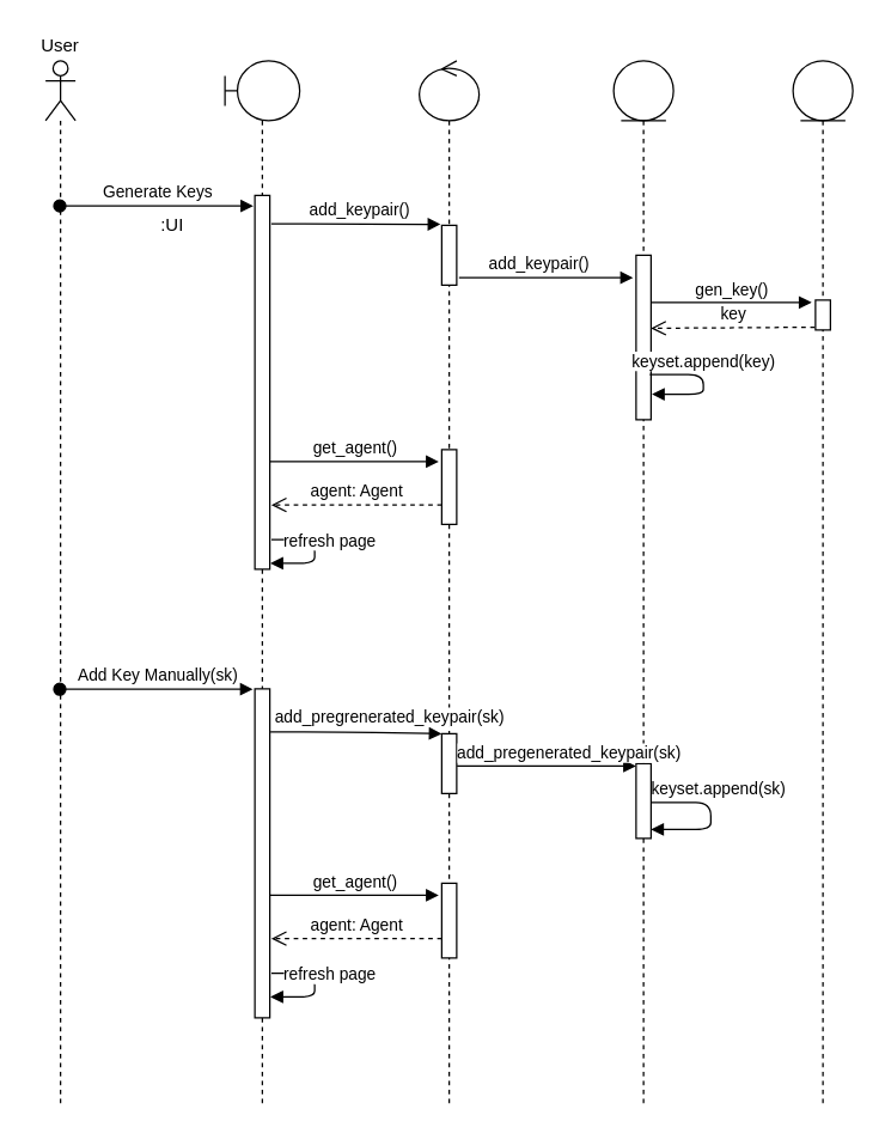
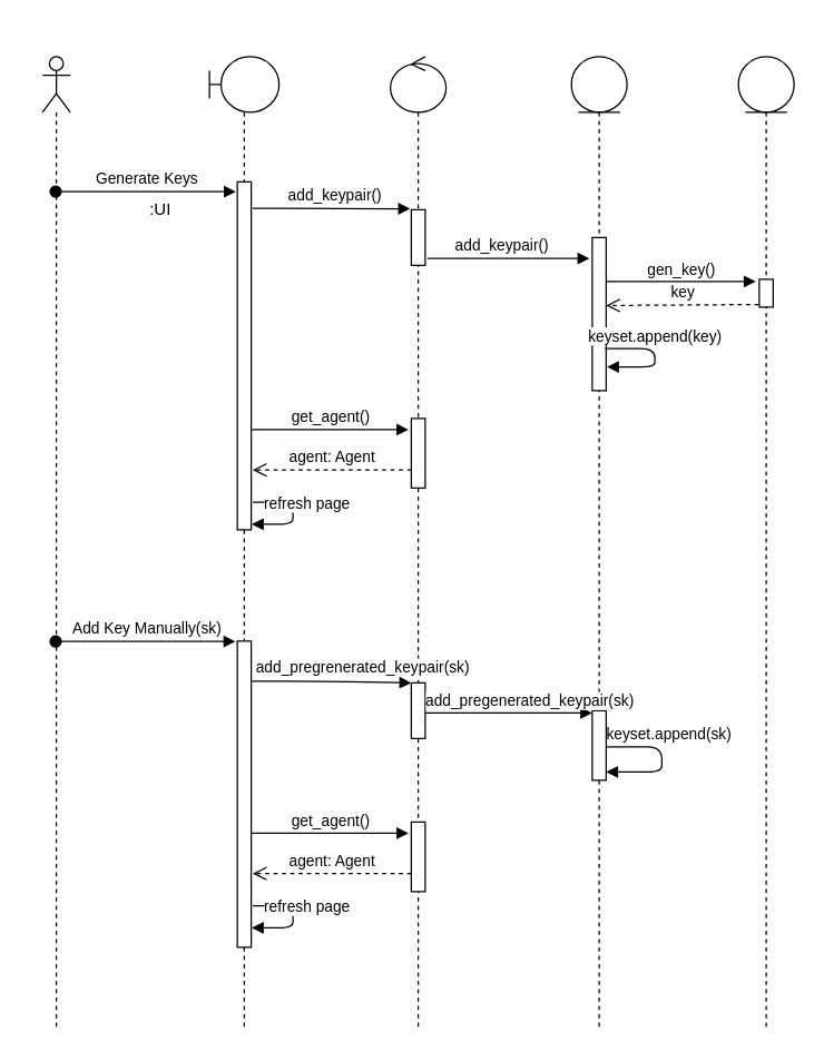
  <mxCell id="0" />
  <mxCell id="1" parent="0" />
  <mxCell id="2" value="" style="shape=umlLifeline;participant=umlActor;perimeter=lifelinePerimeter;whiteSpace=wrap;html=1;container=1;collapsible=0;recursiveResize=0;verticalAlign=top;spacingTop=36;outlineConnect=0;" vertex="1" parent="1"><mxGeometry x="30" y="40" width="20" height="700" as="geometry" /></mxCell>
  <mxCell id="3" value="" style="shape=umlLifeline;participant=umlBoundary;perimeter=lifelinePerimeter;whiteSpace=wrap;html=1;container=1;collapsible=0;recursiveResize=0;verticalAlign=top;spacingTop=36;outlineConnect=0;" vertex="1" parent="1"><mxGeometry x="150" y="40" width="50" height="700" as="geometry" /></mxCell>
  <mxCell id="4" value="" style="html=1;points=[];perimeter=orthogonalPerimeter;" vertex="1" parent="3"><mxGeometry x="20" y="90" width="10" height="250" as="geometry" /></mxCell>
  <mxCell id="5" value="refresh page" style="html=1;verticalAlign=bottom;endArrow=block;exitX=1.107;exitY=0.921;exitDx=0;exitDy=0;exitPerimeter=0;edgeStyle=orthogonalEdgeStyle;entryX=1.038;entryY=0.984;entryDx=0;entryDy=0;entryPerimeter=0;" edge="1" parent="3" source="4" target="4"><mxGeometry x="0.041" y="10" width="80" relative="1" as="geometry"><mxPoint x="45" y="320" as="sourcePoint" /><mxPoint x="120" y="350" as="targetPoint" /><Array as="points"><mxPoint x="60" y="320" /><mxPoint x="60" y="336" /></Array><mxPoint as="offset" /></mxGeometry></mxCell>
  <mxCell id="6" value="" style="html=1;points=[];perimeter=orthogonalPerimeter;" vertex="1" parent="3"><mxGeometry x="20" y="420" width="10" height="220" as="geometry" /></mxCell>
  <mxCell id="7" value="Generate Keys" style="html=1;verticalAlign=bottom;startArrow=oval;startFill=1;endArrow=block;startSize=8;edgeStyle=orthogonalEdgeStyle;" edge="1" parent="1" source="2"><mxGeometry width="60" relative="1" as="geometry"><mxPoint x="110" y="140" as="sourcePoint" /><mxPoint x="169" y="137" as="targetPoint" /><Array as="points"><mxPoint x="80" y="137" /><mxPoint x="80" y="137" /></Array></mxGeometry></mxCell>
  <mxCell id="8" value="" style="shape=umlLifeline;participant=umlControl;perimeter=lifelinePerimeter;whiteSpace=wrap;html=1;container=1;collapsible=0;recursiveResize=0;verticalAlign=top;spacingTop=36;outlineConnect=0;" vertex="1" parent="1"><mxGeometry x="280" y="40" width="40" height="700" as="geometry" /></mxCell>
  <mxCell id="9" value="" style="html=1;points=[];perimeter=orthogonalPerimeter;" vertex="1" parent="8"><mxGeometry x="15" y="110" width="10" height="40" as="geometry" /></mxCell>
  <mxCell id="10" value="" style="html=1;points=[];perimeter=orthogonalPerimeter;" vertex="1" parent="8"><mxGeometry x="15" y="260" width="10" height="50" as="geometry" /></mxCell>
  <mxCell id="11" value="" style="html=1;points=[];perimeter=orthogonalPerimeter;" vertex="1" parent="8"><mxGeometry x="15" y="450" width="10" height="40" as="geometry" /></mxCell>
  <mxCell id="12" value="refresh page" style="html=1;verticalAlign=bottom;endArrow=block;exitX=1.107;exitY=0.921;exitDx=0;exitDy=0;exitPerimeter=0;edgeStyle=orthogonalEdgeStyle;entryX=1.038;entryY=0.984;entryDx=0;entryDy=0;entryPerimeter=0;" edge="1" parent="8"><mxGeometry x="0.041" y="10" width="80" relative="1" as="geometry"><mxPoint x="-98.93" y="610.25" as="sourcePoint" /><mxPoint x="-99.62" y="626.0" as="targetPoint" /><Array as="points"><mxPoint x="-70" y="610" /><mxPoint x="-70" y="626" /></Array><mxPoint as="offset" /></mxGeometry></mxCell>
  <mxCell id="13" value="" style="html=1;points=[];perimeter=orthogonalPerimeter;" vertex="1" parent="8"><mxGeometry x="15" y="550" width="10" height="50" as="geometry" /></mxCell>
  <mxCell id="14" value="get_agent()" style="html=1;verticalAlign=bottom;endArrow=block;" edge="1" parent="8"><mxGeometry width="80" relative="1" as="geometry"><mxPoint x="-100" y="558" as="sourcePoint" /><mxPoint x="13" y="558" as="targetPoint" /></mxGeometry></mxCell>
  <mxCell id="15" value="agent: Agent" style="html=1;verticalAlign=bottom;endArrow=open;dashed=1;endSize=8;edgeStyle=orthogonalEdgeStyle;" edge="1" parent="8"><mxGeometry relative="1" as="geometry"><mxPoint x="15" y="587" as="sourcePoint" /><mxPoint x="-99" y="587" as="targetPoint" /></mxGeometry></mxCell>
  <mxCell id="16" value=":UI" style="text;html=1;strokeColor=none;fillColor=none;align=center;verticalAlign=middle;whiteSpace=wrap;rounded=0;" vertex="1" parent="1"><mxGeometry x="95" y="140" width="40" height="20" as="geometry" /></mxCell>
- <mxCell id="17" value="User" style="text;html=1;strokeColor=none;fillColor=none;align=center;verticalAlign=middle;whiteSpace=wrap;rounded=0;" vertex="1" parent="1"><mxGeometry x="20" y="20" width="40" height="20" as="geometry" /></mxCell>
  <mxCell id="18" value="add_keypair()" style="html=1;verticalAlign=bottom;endArrow=block;entryX=-0.083;entryY=-0.017;entryDx=0;entryDy=0;entryPerimeter=0;" edge="1" parent="1" target="9"><mxGeometry x="0.043" width="80" relative="1" as="geometry"><mxPoint x="181" y="149" as="sourcePoint" /><mxPoint x="290" y="146" as="targetPoint" /><mxPoint as="offset" /></mxGeometry></mxCell>
  <mxCell id="19" value="" style="shape=umlLifeline;participant=umlEntity;perimeter=lifelinePerimeter;whiteSpace=wrap;html=1;container=1;collapsible=0;recursiveResize=0;verticalAlign=top;spacingTop=36;outlineConnect=0;" vertex="1" parent="1"><mxGeometry x="410" y="40" width="40" height="700" as="geometry" /></mxCell>
  <mxCell id="20" value="" style="html=1;points=[];perimeter=orthogonalPerimeter;" vertex="1" parent="19"><mxGeometry x="15" y="130" width="10" height="110" as="geometry" /></mxCell>
  <mxCell id="21" value="keyset.append(key)" style="html=1;verticalAlign=bottom;endArrow=block;exitX=0.917;exitY=0.726;exitDx=0;exitDy=0;exitPerimeter=0;edgeStyle=orthogonalEdgeStyle;entryX=1.055;entryY=0.845;entryDx=0;entryDy=0;entryPerimeter=0;" edge="1" parent="19" source="20" target="20"><mxGeometry x="-0.141" width="80" relative="1" as="geometry"><mxPoint x="40" y="210" as="sourcePoint" /><mxPoint x="80" y="250" as="targetPoint" /><Array as="points"><mxPoint x="60" y="210" /><mxPoint x="60" y="223" /></Array><mxPoint as="offset" /></mxGeometry></mxCell>
  <mxCell id="22" value="" style="html=1;points=[];perimeter=orthogonalPerimeter;" vertex="1" parent="19"><mxGeometry x="15" y="470" width="10" height="50" as="geometry" /></mxCell>
  <mxCell id="23" value="add_keypair()" style="html=1;verticalAlign=bottom;endArrow=block;exitX=1.159;exitY=0.876;exitDx=0;exitDy=0;exitPerimeter=0;" edge="1" parent="1" source="9"><mxGeometry x="-0.083" width="80" relative="1" as="geometry"><mxPoint x="310" y="180" as="sourcePoint" /><mxPoint x="423" y="185" as="targetPoint" /><mxPoint as="offset" /><Array as="points" /></mxGeometry></mxCell>
  <mxCell id="24" value="" style="shape=umlLifeline;participant=umlEntity;perimeter=lifelinePerimeter;whiteSpace=wrap;html=1;container=1;collapsible=0;recursiveResize=0;verticalAlign=top;spacingTop=36;outlineConnect=0;" vertex="1" parent="1"><mxGeometry x="530" y="40" width="40" height="700" as="geometry" /></mxCell>
  <mxCell id="25" value="" style="html=1;points=[];perimeter=orthogonalPerimeter;" vertex="1" parent="24"><mxGeometry x="15" y="160" width="10" height="20" as="geometry" /></mxCell>
  <mxCell id="26" value="gen_key()" style="html=1;verticalAlign=bottom;endArrow=block;entryX=-0.255;entryY=0.079;entryDx=0;entryDy=0;entryPerimeter=0;" edge="1" parent="1" source="20" target="25"><mxGeometry width="80" relative="1" as="geometry"><mxPoint x="450" y="200" as="sourcePoint" /><mxPoint x="530" y="200" as="targetPoint" /></mxGeometry></mxCell>
  <mxCell id="27" value="key" style="html=1;verticalAlign=bottom;endArrow=open;dashed=1;endSize=8;entryX=0.986;entryY=0.444;entryDx=0;entryDy=0;entryPerimeter=0;exitX=-0.048;exitY=0.907;exitDx=0;exitDy=0;exitPerimeter=0;" edge="1" parent="1" source="25" target="20"><mxGeometry x="-0.006" relative="1" as="geometry"><mxPoint x="540" y="220" as="sourcePoint" /><mxPoint x="460" y="220" as="targetPoint" /><mxPoint as="offset" /></mxGeometry></mxCell>
  <mxCell id="28" value="get_agent()" style="html=1;verticalAlign=bottom;endArrow=block;" edge="1" parent="1"><mxGeometry width="80" relative="1" as="geometry"><mxPoint x="180" y="308" as="sourcePoint" /><mxPoint x="293" y="308" as="targetPoint" /></mxGeometry></mxCell>
  <mxCell id="29" value="agent: Agent" style="html=1;verticalAlign=bottom;endArrow=open;dashed=1;endSize=8;edgeStyle=orthogonalEdgeStyle;" edge="1" parent="1"><mxGeometry relative="1" as="geometry"><mxPoint x="295" y="337" as="sourcePoint" /><mxPoint x="181" y="337" as="targetPoint" /></mxGeometry></mxCell>
  <mxCell id="30" value="Add Key Manually(sk)" style="html=1;verticalAlign=bottom;startArrow=oval;startFill=1;endArrow=block;startSize=8;entryX=-0.134;entryY=0.001;entryDx=0;entryDy=0;entryPerimeter=0;" edge="1" parent="1" source="2" target="6"><mxGeometry width="60" relative="1" as="geometry"><mxPoint x="80" y="460" as="sourcePoint" /><mxPoint x="140" y="460" as="targetPoint" /></mxGeometry></mxCell>
  <mxCell id="31" value="add_pregrenerated_keypair(sk)" style="html=1;verticalAlign=bottom;endArrow=block;exitX=1.038;exitY=0.131;exitDx=0;exitDy=0;exitPerimeter=0;" edge="1" parent="1" source="6" target="11"><mxGeometry x="0.389" y="1" width="80" relative="1" as="geometry"><mxPoint x="190" y="480" as="sourcePoint" /><mxPoint x="270" y="480" as="targetPoint" /><Array as="points"><mxPoint x="240" y="489" /></Array><mxPoint as="offset" /></mxGeometry></mxCell>
  <mxCell id="32" value="add_pregenerated_keypair(sk)" style="html=1;verticalAlign=bottom;endArrow=block;exitX=1.021;exitY=0.54;exitDx=0;exitDy=0;exitPerimeter=0;" edge="1" parent="1" source="11" target="22"><mxGeometry x="0.253" width="80" relative="1" as="geometry"><mxPoint x="310" y="500" as="sourcePoint" /><mxPoint x="390" y="500" as="targetPoint" /><mxPoint as="offset" /></mxGeometry></mxCell>
  <mxCell id="33" value="keyset.append(sk)" style="html=1;verticalAlign=bottom;endArrow=block;edgeStyle=orthogonalEdgeStyle;" edge="1" parent="1"><mxGeometry x="-0.184" y="5" width="80" relative="1" as="geometry"><mxPoint x="435" y="536" as="sourcePoint" /><mxPoint x="435" y="554" as="targetPoint" /><Array as="points"><mxPoint x="475" y="536" /><mxPoint x="475" y="554" /><mxPoint x="435" y="554" /></Array><mxPoint as="offset" /></mxGeometry></mxCell>
